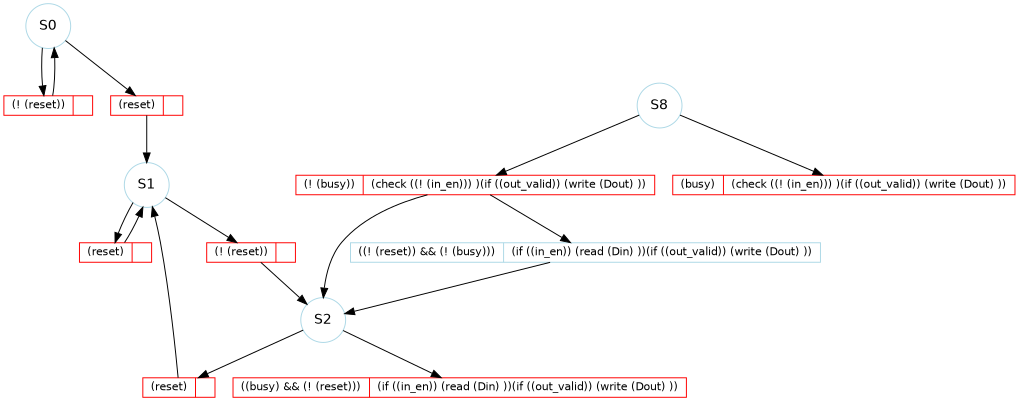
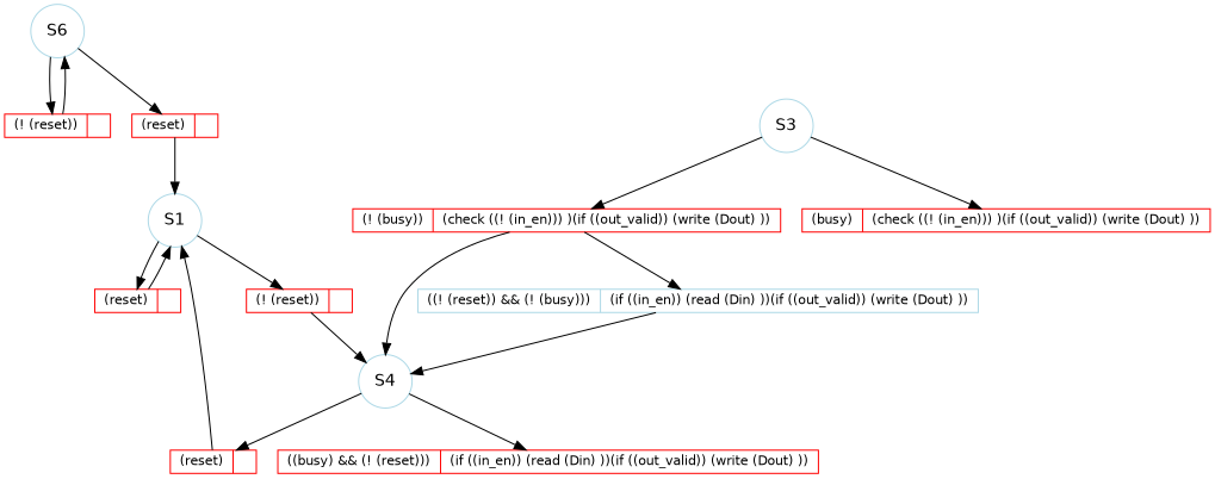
  digraph {
    rankdir=TD
    node [color=red fontname=Helvetica shape=record fontsize=11]
-   n1 [color=lightblue label=S0 shape=circle fontsize=""]
+   n1 [color=lightblue label=S6 shape=circle fontsize=""]
    n2 [height=.08 label="(! (reset))|"]
    n3 [height=.08 label="(reset)|"]
    n4 [color=lightblue label=S1 shape=circle fontsize=""]
    n5 [height=.08 label="(reset)|"]
    n6 [height=.08 label="(! (reset))|"]
-   n7 [color=lightblue label=S2 shape=circle fontsize=""]
+   n7 [color=lightblue label=S4 shape=circle fontsize=""]
    n8 [height=.08 label="(reset)|"]
    n9 [height=.08 label="((busy) && (! (reset)))|(if ((in_en)) (read (Din) ))(if ((out_valid)) (write (Dout) ))"]
    n10 [color=lightblue height=.08 label="((! (reset)) && (! (busy)))|(if ((in_en)) (read (Din) ))(if ((out_valid)) (write (Dout) ))"]
-   n11 [color=lightblue label=S8 shape=circle fontsize=""]
+   n11 [color=lightblue label=S3 shape=circle fontsize=""]
    n12 [height=.08 label="(! (busy))|(check ((! (in_en))) )(if ((out_valid)) (write (Dout) ))"]
    n13 [height=.08 label="(busy)|(check ((! (in_en))) )(if ((out_valid)) (write (Dout) ))"]
    n1 -> n2
    n1 -> n3
    n2 -> n1
    n3 -> n4
    n4 -> n5
    n4 -> n6
    n5 -> n4
    n6 -> n7
    n7 -> n8
    n7 -> n9
    n8 -> n4
    n10 -> n7
    n11 -> n12
    n11 -> n13
    n12 -> n7
    n12 -> n10
  }
